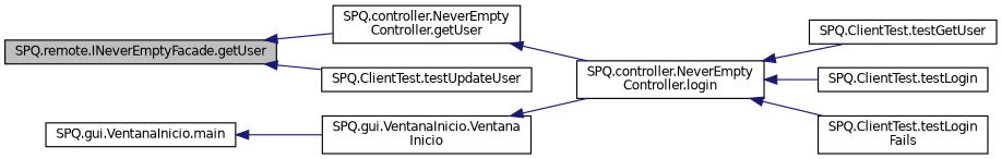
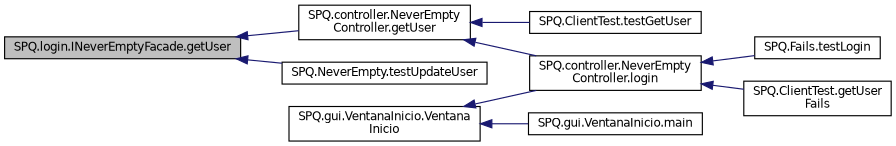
  digraph {
    rankdir=LR
    node [color=black fillcolor=white fontname=Helvetica fontsize=10 shape=record style=filled]
    edge [color=midnightblue dir=back fontname=Helvetica fontsize=10 labelfontname=Helvetica labelfontsize=10 style=solid]
-   n1 [fillcolor=grey75 fontcolor=black height=0.2 label="SPQ.remote.INeverEmptyFacade.getUser" width=0.4]
+   n1 [fillcolor=grey75 fontcolor=black height=0.2 label="SPQ.login.INeverEmptyFacade.getUser" width=0.4]
    n2 [height=0.2 label="SPQ.controller.NeverEmpty\lController.getUser" width=0.4]
-   n3 [height=0.2 label="SPQ.ClientTest.testUpdateUser" width=0.4]
+   n3 [height=0.2 label="SPQ.NeverEmpty.testUpdateUser" width=0.4]
    n4 [height=0.2 label="SPQ.controller.NeverEmpty\lController.login" width=0.4]
    n5 [height=0.2 label="SPQ.ClientTest.testGetUser" width=0.4]
-   n6 [height=0.2 label="SPQ.ClientTest.testLogin" width=0.4]
-   n7 [height=0.2 label="SPQ.ClientTest.testLogin\lFails" width=0.4]
+   n6 [height=0.2 label="SPQ.Fails.testLogin" width=0.4]
+   n7 [height=0.2 label="SPQ.ClientTest.getUser\lFails" width=0.4]
    n8 [height=0.2 label="SPQ.gui.VentanaInicio.Ventana\lInicio" width=0.4]
    n9 [height=0.2 label="SPQ.gui.VentanaInicio.main" width=0.4]
    n1 -> n2
    n1 -> n3
    n2 -> n4
-   n4 -> n5
+   n2 -> n5
    n4 -> n6
    n4 -> n7
    n8 -> n4
-   n9 -> n8
+   n8 -> n9
  }
